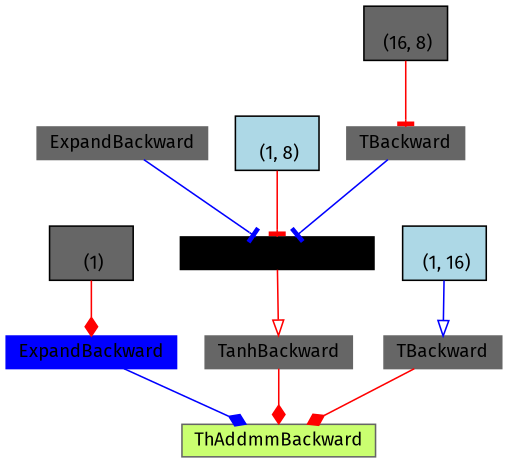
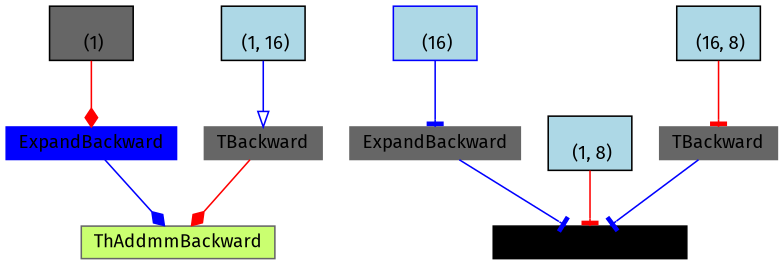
  digraph {
    fontname="Fira Sans"
    node [align=left color=gray40 fontname="Fira Sans" fontsize=12 ranksep=0.1 shape=box style=filled]
    edge [arrowhead=tee color=red fontname="Fira Sans"]
    n1 [fillcolor=darkolivegreen1 height=0.2 label=ThAddmmBackward]
    n2 [color=blue height=0.2 label=ExpandBackward]
    n3 [color=black fillcolor=gray40 height=0.2 label="\n (1)"]
-   n4 [height=0.2 label=TanhBackward]
    n5 [color=black height=0.2 label=ThAddmmBackward]
    n6 [height=0.2 label=ExpandBackward]
+   n7 [color=blue fillcolor=lightblue height=0.2 label="\n (16)"]
    n8 [color=black fillcolor=lightblue height=0.2 label="\n (1, 8)"]
    n9 [height=0.2 label=TBackward]
-   n10 [color=black fillcolor=gray40 height=0.2 label="\n (16, 8)"]
+   n10 [color=black fillcolor=lightblue height=0.2 label="\n (16, 8)"]
    n11 [height=0.2 label=TBackward]
    n12 [color=black fillcolor=lightblue height=0.2 label="\n (1, 16)"]
    n2 -> n1 [arrowhead=diamond color=blue]
    n3 -> n2 [arrowhead=diamond]
-   n4 -> n1 [arrowhead=diamond]
-   n5 -> n4 [arrowhead=onormal]
    n6 -> n5 [color=blue]
+   n7 -> n6 [color=blue]
    n8 -> n5
    n9 -> n5 [color=blue]
    n10 -> n9
    n11 -> n1 [arrowhead=diamond]
    n12 -> n11 [arrowhead=onormal color=blue]
  }
